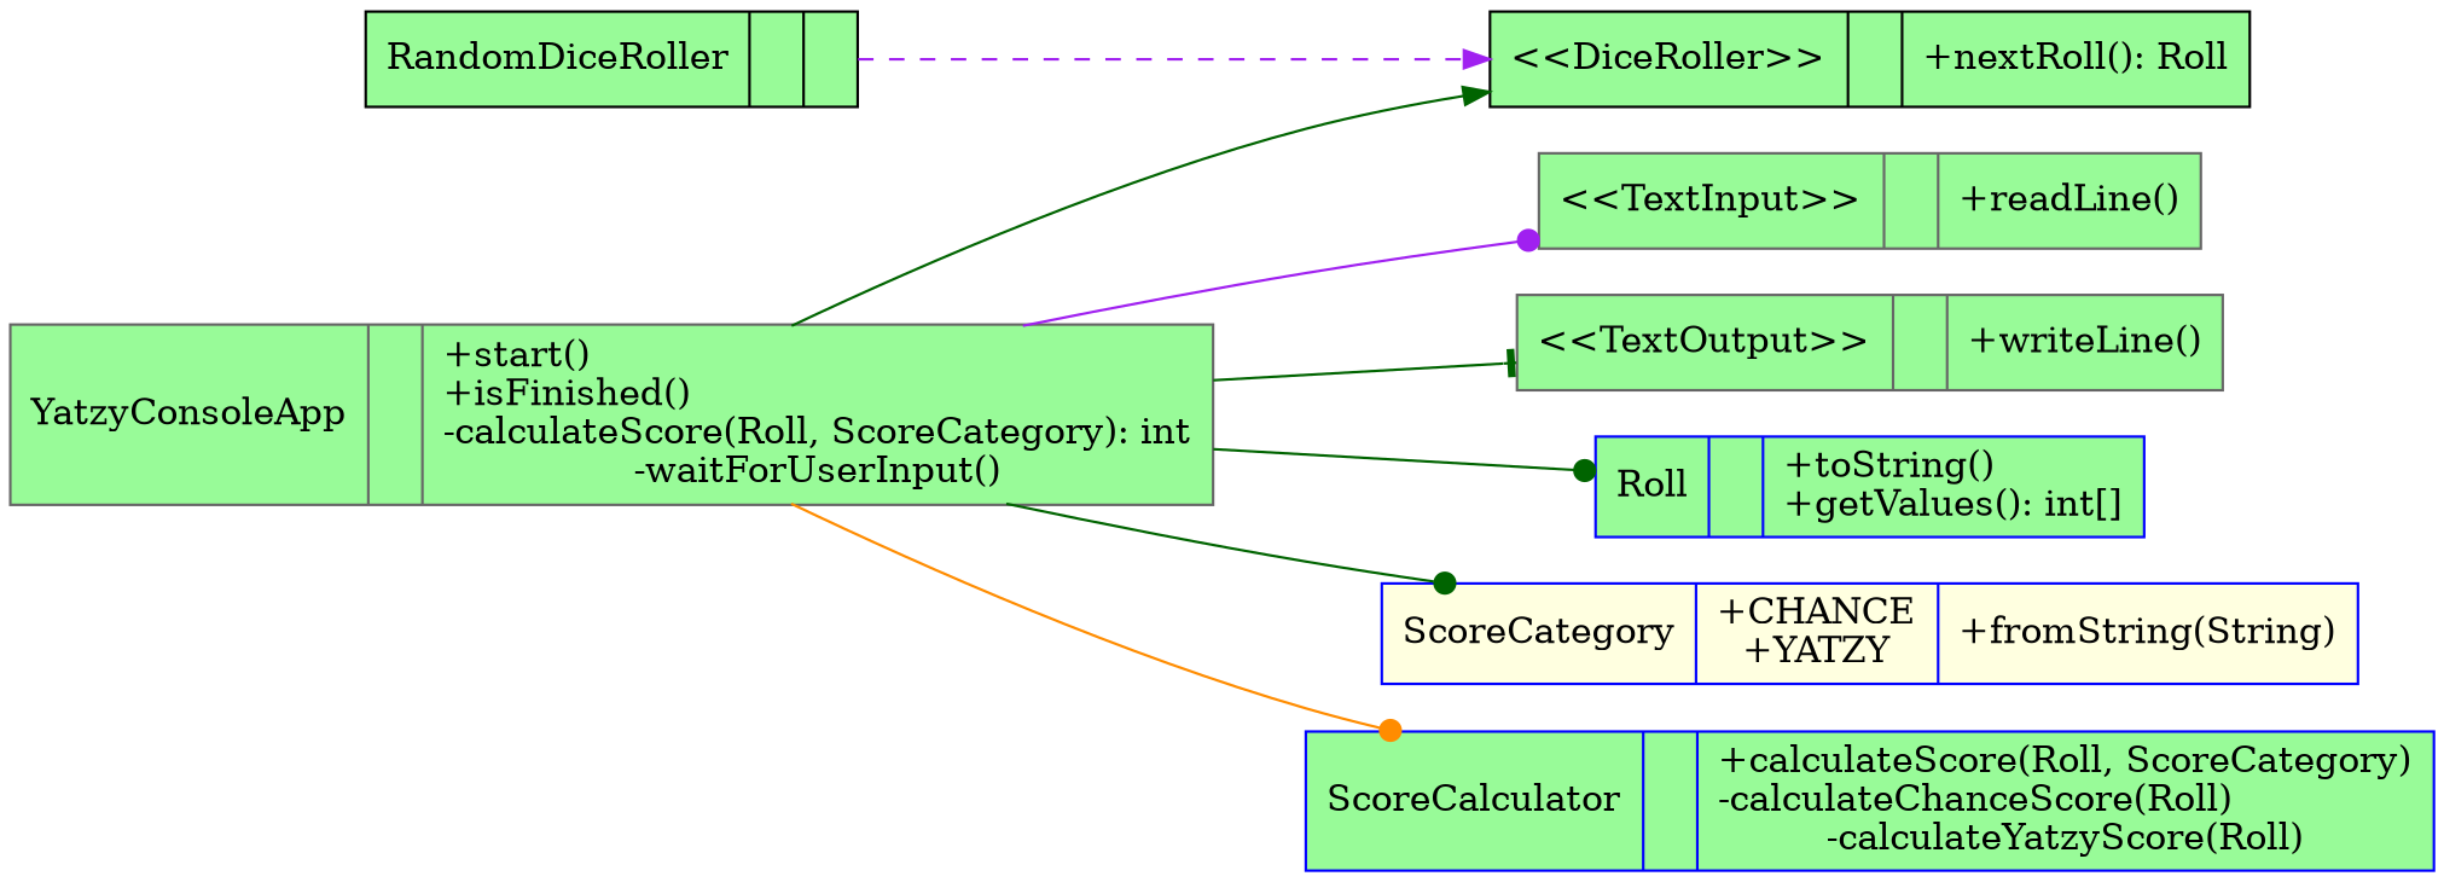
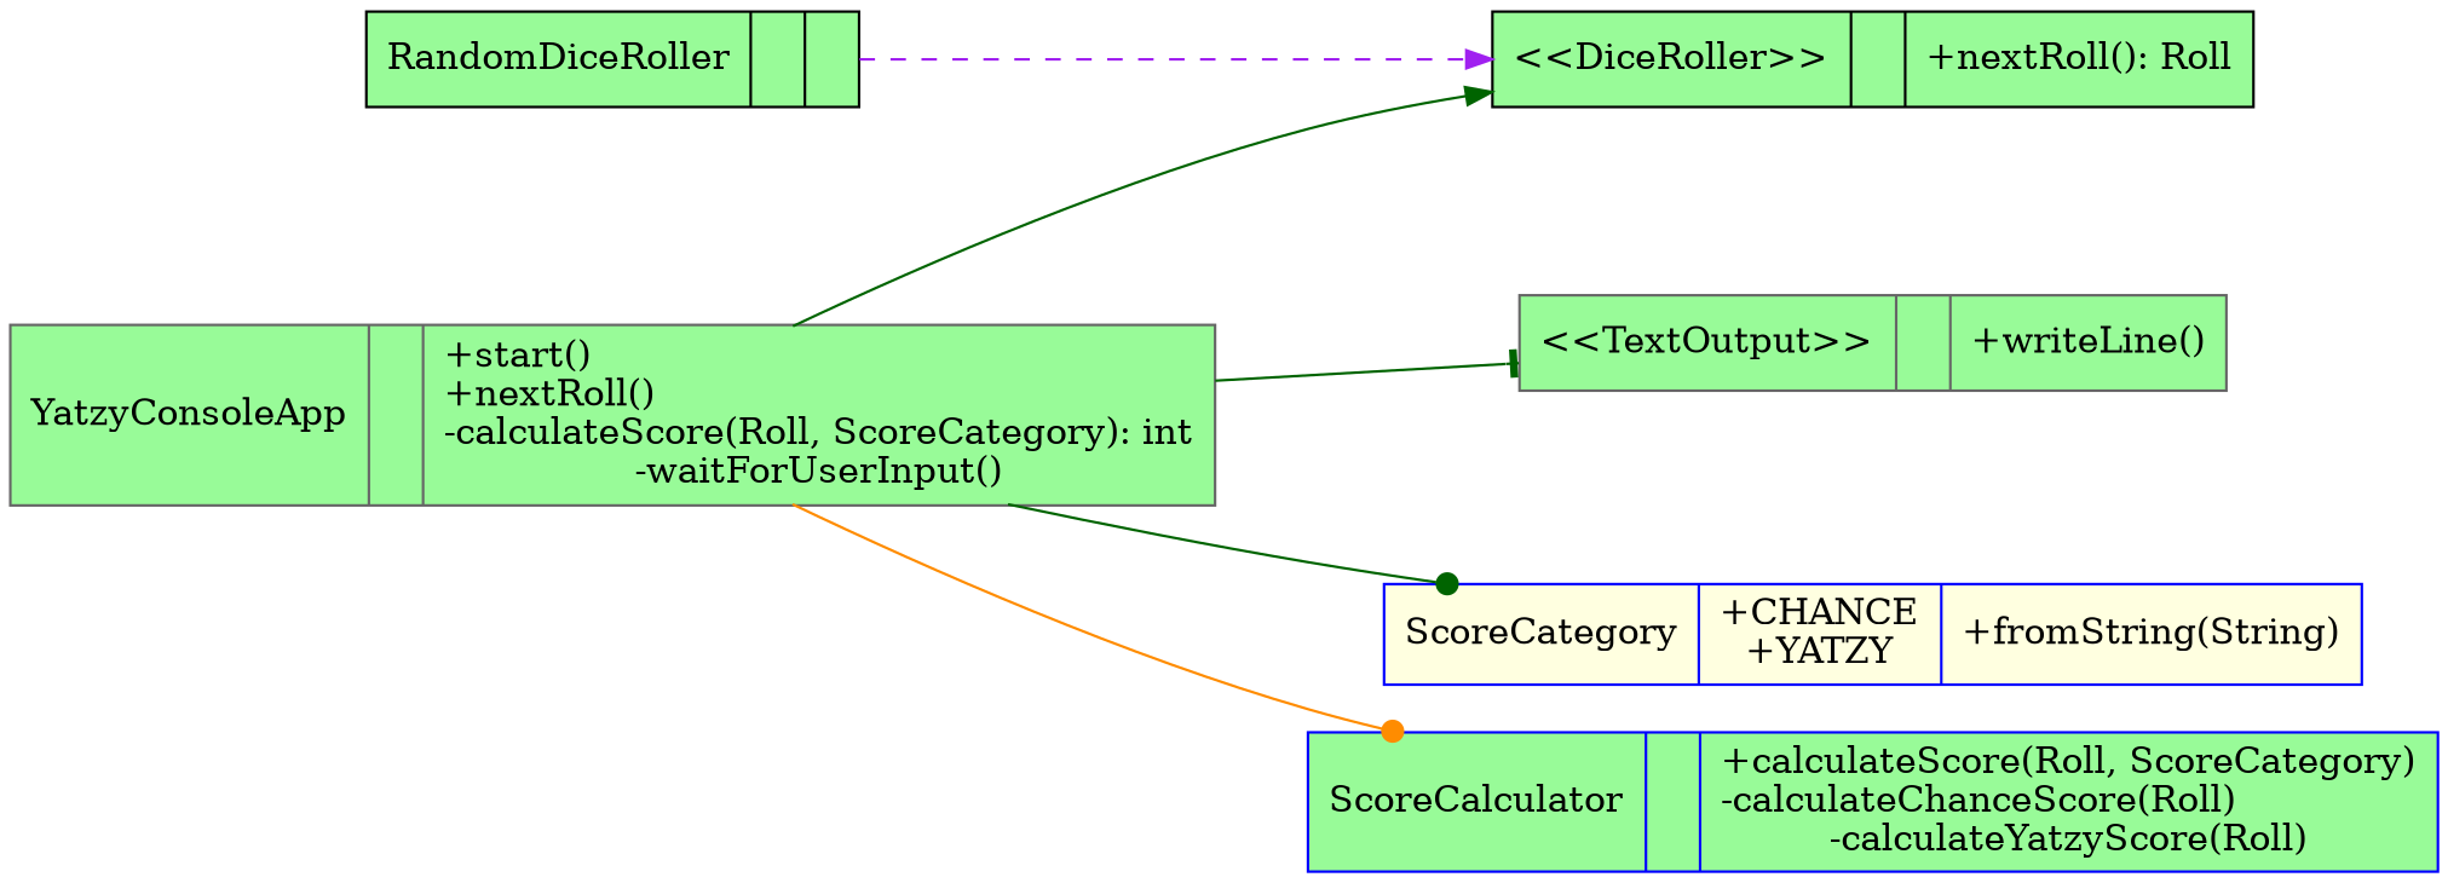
  digraph {
    rankdir=LR
    node [color=gray40 fillcolor=palegreen shape=record style=filled]
    edge [arrowhead=dot color=darkgreen]
-   n1 [label="{YatzyConsoleApp||+start()\l+isFinished()\l-calculateScore(Roll, ScoreCategory): int\l-waitForUserInput()}"]
-   n2 [label="{\<\<TextInput\>\>||+readLine()}"]
+   n1 [label="{YatzyConsoleApp||+start()\l+nextRoll()\l-calculateScore(Roll, ScoreCategory): int\l-waitForUserInput()}"]
    n3 [label="{\<\<TextOutput\>\>||+writeLine()}"]
    n4 [color=black label="{\<\<DiceRoller\>\>||+nextRoll(): Roll}"]
-   n5 [color=blue label="{Roll||+toString()\l+getValues(): int[]}"]
    n6 [color=blue fillcolor=lightyellow label="{ScoreCategory|+CHANCE\l+YATZY|+fromString(String)}"]
    n7 [color=blue label="{ScoreCalculator||+calculateScore(Roll, ScoreCategory)\l-calculateChanceScore(Roll)\l-calculateYatzyScore(Roll)}"]
    n8 [color=black label="{RandomDiceRoller||}"]
-   n1 -> n2 [color=purple]
    n1 -> n3 [arrowhead=tee]
    n1 -> n4 [arrowhead=normal]
-   n1 -> n5
    n1 -> n6
    n1 -> n7 [color=darkorange]
    n8 -> n4 [arrowhead=normal color=purple style=dashed]
  }
